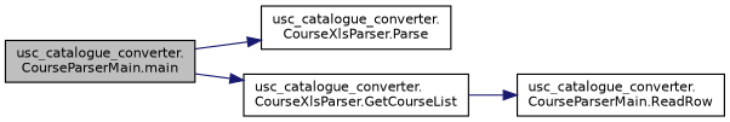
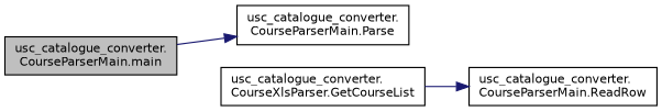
  digraph {
    rankdir=LR
    node [color=black fillcolor=white fontname=Helvetica fontsize=10 shape=record style=filled]
    edge [color=midnightblue fontname=Helvetica fontsize=10 labelfontname=Helvetica labelfontsize=10 style=solid]
    n1 [fillcolor=grey75 fontcolor=black height=0.2 label="usc_catalogue_converter.\lCourseParserMain.main" width=0.4]
-   n2 [height=0.2 label="usc_catalogue_converter.\lCourseXlsParser.Parse" width=0.4]
+   n2 [height=0.2 label="usc_catalogue_converter.\lCourseParserMain.Parse" width=0.4]
    n3 [height=0.2 label="usc_catalogue_converter.\lCourseXlsParser.GetCourseList" width=0.4]
    n4 [height=0.2 label="usc_catalogue_converter.\lCourseParserMain.ReadRow" width=0.4]
    n1 -> n2
-   n1 -> n3
    n3 -> n4
  }
